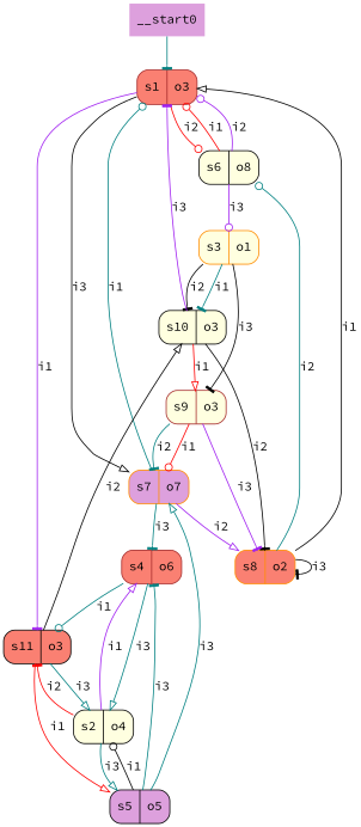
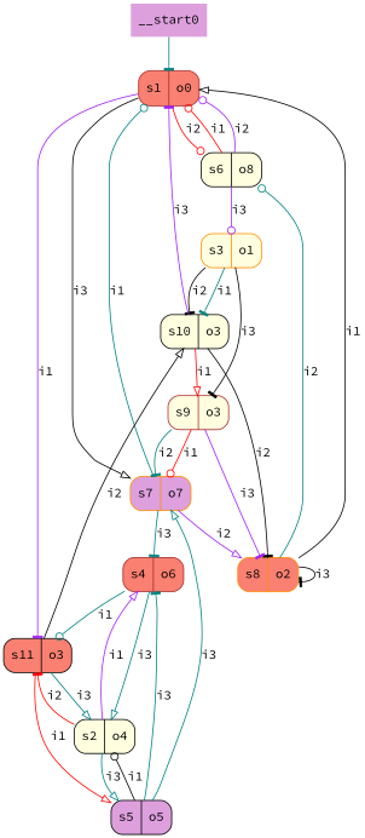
  digraph {
    fontname="Source Code Pro"
    node [color=black fillcolor=lightyellow fontname="Source Code Pro" shape=record style="rounded,filled"]
    edge [arrowhead=tee color=teal fontname="Source Code Pro"]
-   n1 [color=brown fillcolor=salmon label="s1|o3"]
+   n1 [color=brown fillcolor=salmon label="s1|o0"]
    n2 [label="s6|o8"]
    n3 [color=darkorange fillcolor=plum label="s7|o7"]
    n4 [fillcolor=salmon label="s11|o3"]
    n5 [color=darkorange label="s3|o1"]
    n6 [color=brown fillcolor=salmon label="s4|o6"]
    n7 [color=darkorange fillcolor=salmon label="s8|o2"]
    n8 [label="s2|o4"]
    n9 [fillcolor=plum label="s5|o5"]
    n10 [label="s10|o3"]
    n11 [color=brown label="s9|o3"]
    __start0 [color=brown fillcolor=plum shape=none style=filled]
    n1 -> n2 [arrowhead=odot color=red label=i2]
    n1 -> n3 [arrowhead=onormal color=black label=i3]
    n1 -> n4 [color=purple label=i1]
    n2 -> n1 [arrowhead=odot color=red label=i1]
    n2 -> n1 [arrowhead=odot color=purple label=i2]
    n2 -> n5 [arrowhead=odot color=purple label=i3]
    n3 -> n1 [arrowhead=odot label=i1]
    n3 -> n6 [label=i3]
    n3 -> n7 [arrowhead=onormal color=purple label=i2]
    n4 -> n8 [arrowhead=onormal label=i3]
    n4 -> n9 [arrowhead=onormal color=red label=i1]
    n4 -> n10 [arrowhead=onormal color=black label=i2]
    n5 -> n10 [label=i1]
    n5 -> n10 [color=black label=i2]
    n5 -> n11 [color=black label=i3]
    n6 -> n4 [arrowhead=odot label=i1]
    n6 -> n8 [arrowhead=onormal label=i3]
    n7 -> n1 [arrowhead=onormal color=black label=i1]
    n7 -> n2 [arrowhead=odot label=i2]
    n7 -> n7 [color=black label=i3]
    n8 -> n4 [color=red label=i2]
    n8 -> n6 [arrowhead=onormal color=purple label=i1]
    n8 -> n9 [arrowhead=onormal label=i3]
    n9 -> n3 [arrowhead=onormal label=i3]
    n9 -> n6 [label=i3]
    n9 -> n8 [arrowhead=odot color=black label=i1]
    n10 -> n1 [color=purple label=i3]
    n10 -> n7 [color=black label=i2]
    n10 -> n11 [arrowhead=onormal color=red label=i1]
    n11 -> n3 [arrowhead=odot color=red label=i1]
    n11 -> n3 [label=i2]
    n11 -> n7 [color=purple label=i3]
    __start0 -> n1
  }
